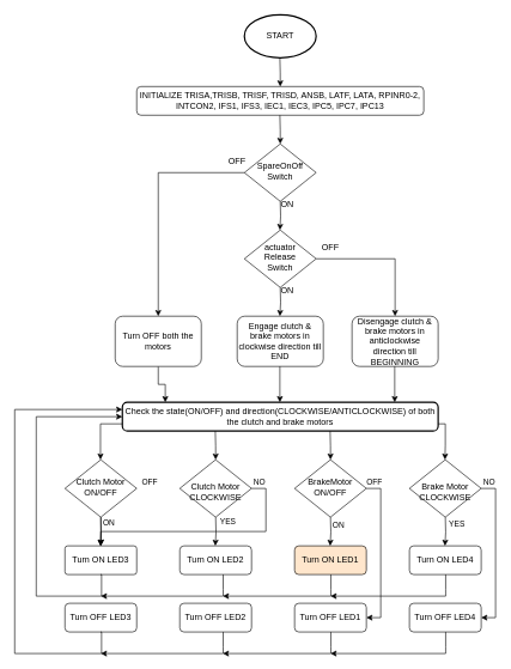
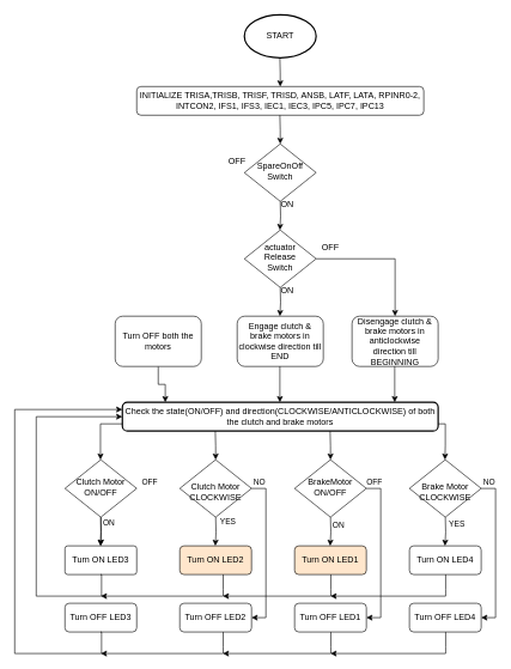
  <mxCell id="0" />
  <mxCell id="1" parent="0" />
  <mxCell id="2" value="INITIALIZE TRISA,TRISB, TRISF, TRISD, ANSB, LATF, LATA, RPINR0-2, INTCON2, IFS1, IFS3, IEC1, IEC3, IPC5, IPC7, IPC13" style="rounded=1;whiteSpace=wrap;html=1;fontSize=12;glass=0;strokeWidth=1;shadow=0;" parent="1" vertex="1"><mxGeometry x="190" y="120" width="400" height="40" as="geometry" /></mxCell>
  <mxCell id="3" value="&lt;div&gt;SpareOnOff&lt;/div&gt;&lt;div&gt;Switch&lt;br&gt;&lt;/div&gt;" style="rhombus;whiteSpace=wrap;html=1;shadow=0;fontFamily=Helvetica;fontSize=12;align=center;strokeWidth=1;spacing=6;spacingTop=-4;" parent="1" vertex="1"><mxGeometry x="340" y="200" width="100" height="80" as="geometry" /></mxCell>
  <mxCell id="4" value="" style="edgeStyle=orthogonalEdgeStyle;rounded=0;orthogonalLoop=1;jettySize=auto;html=1;entryX=0.136;entryY=0;entryDx=0;entryDy=0;entryPerimeter=0;" parent="1" source="5" target="9" edge="1"><mxGeometry relative="1" as="geometry" /></mxCell>
  <mxCell id="5" value="Turn OFF both the motors" style="rounded=1;whiteSpace=wrap;html=1;fontSize=12;glass=0;strokeWidth=1;shadow=0;" parent="1" vertex="1"><mxGeometry x="160" y="440" width="120" height="70" as="geometry" /></mxCell>
  <mxCell id="6" value="&lt;div&gt;actuator&lt;/div&gt;&lt;div&gt;Release&lt;/div&gt;&lt;div&gt;Switch&lt;/div&gt;" style="rhombus;whiteSpace=wrap;html=1;shadow=0;fontFamily=Helvetica;fontSize=12;align=center;strokeWidth=1;spacing=6;spacingTop=-4;" parent="1" vertex="1"><mxGeometry x="340" y="320" width="100" height="80" as="geometry" /></mxCell>
  <mxCell id="7" value="Engage clutch &amp;amp; brake motors in clockwise direction till END" style="rounded=1;whiteSpace=wrap;html=1;fontSize=12;glass=0;strokeWidth=1;shadow=0;" parent="1" vertex="1"><mxGeometry x="330" y="440" width="120" height="70" as="geometry" /></mxCell>
  <mxCell id="8" value="Disengage clutch &amp;amp; brake motors in anticlockwise direction till BEGINNING" style="rounded=1;whiteSpace=wrap;html=1;fontSize=12;glass=0;strokeWidth=1;shadow=0;" parent="1" vertex="1"><mxGeometry x="490" y="440" width="120" height="70" as="geometry" /></mxCell>
  <mxCell id="9" value="Check the state(ON/OFF) and direction(CLOCKWISE/ANTICLOCKWISE) of both the clutch and brake motors" style="rounded=1;whiteSpace=wrap;html=1;absoluteArcSize=1;arcSize=14;strokeWidth=2;" parent="1" vertex="1"><mxGeometry x="170" y="560" width="440" height="40" as="geometry" /></mxCell>
  <mxCell id="10" value="" style="edgeStyle=orthogonalEdgeStyle;rounded=0;orthogonalLoop=1;jettySize=auto;html=1;" parent="1" source="11" target="16" edge="1"><mxGeometry relative="1" as="geometry" /></mxCell>
  <mxCell id="11" value="Clutch Motor ON/OFF" style="rhombus;whiteSpace=wrap;html=1;shadow=0;fontFamily=Helvetica;fontSize=12;align=center;strokeWidth=1;spacing=6;spacingTop=-4;" parent="1" vertex="1"><mxGeometry x="90" y="640" width="100" height="80" as="geometry" /></mxCell>
  <mxCell id="12" value="&lt;div&gt;&lt;br&gt;&lt;/div&gt;&lt;div&gt;Clutch Motor&lt;/div&gt;&lt;div&gt;CLOCKWISE&lt;br&gt;&lt;/div&gt;" style="rhombus;whiteSpace=wrap;html=1;shadow=0;fontFamily=Helvetica;fontSize=12;align=center;strokeWidth=1;spacing=6;spacingTop=-4;" parent="1" vertex="1"><mxGeometry x="250" y="640" width="100" height="80" as="geometry" /></mxCell>
  <mxCell id="13" value="&lt;div&gt;BrakeMotor&lt;/div&gt;ON/OFF" style="rhombus;whiteSpace=wrap;html=1;shadow=0;fontFamily=Helvetica;fontSize=12;align=center;strokeWidth=1;spacing=6;spacingTop=-4;" parent="1" vertex="1"><mxGeometry x="410" y="640" width="100" height="80" as="geometry" /></mxCell>
  <mxCell id="14" value="&lt;div&gt;&lt;br&gt;&lt;/div&gt;&lt;div&gt;Brake Motor&lt;/div&gt;CLOCKWISE" style="rhombus;whiteSpace=wrap;html=1;shadow=0;fontFamily=Helvetica;fontSize=12;align=center;strokeWidth=1;spacing=6;spacingTop=-4;" parent="1" vertex="1"><mxGeometry x="570" y="640" width="100" height="80" as="geometry" /></mxCell>
  <mxCell id="15" value="START" style="strokeWidth=2;html=1;shape=mxgraph.flowchart.start_1;whiteSpace=wrap;" parent="1" vertex="1"><mxGeometry x="340" y="20" width="100" height="60" as="geometry" /></mxCell>
  <mxCell id="16" value="Turn ON LED3" style="rounded=1;whiteSpace=wrap;html=1;fontSize=12;glass=0;strokeWidth=1;shadow=0;arcSize=10;" parent="1" vertex="1"><mxGeometry x="90" y="760" width="100" height="40" as="geometry" /></mxCell>
- <mxCell id="17" value="Turn ON LED2" style="rounded=1;whiteSpace=wrap;html=1;fontSize=12;glass=0;strokeWidth=1;shadow=0;" parent="1" vertex="1"><mxGeometry x="250" y="760" width="100" height="40" as="geometry" /></mxCell>
+ <mxCell id="17" value="Turn ON LED2" style="rounded=1;whiteSpace=wrap;html=1;fontSize=12;glass=0;strokeWidth=1;shadow=0;fillColor=#ffe6cc;" parent="1" vertex="1"><mxGeometry x="250" y="760" width="100" height="40" as="geometry" /></mxCell>
  <mxCell id="18" value="Turn ON LED1" style="rounded=1;whiteSpace=wrap;html=1;fontSize=12;glass=0;strokeWidth=1;shadow=0;fillColor=#ffe6cc;" parent="1" vertex="1"><mxGeometry x="410" y="760" width="100" height="40" as="geometry" /></mxCell>
  <mxCell id="19" value="Turn ON LED4" style="rounded=1;whiteSpace=wrap;html=1;fontSize=12;glass=0;strokeWidth=1;shadow=0;" parent="1" vertex="1"><mxGeometry x="570" y="760" width="100" height="40" as="geometry" /></mxCell>
  <mxCell id="20" value="Turn OFF LED3" style="rounded=1;whiteSpace=wrap;html=1;fontSize=12;glass=0;strokeWidth=1;shadow=0;" parent="1" vertex="1"><mxGeometry x="90" y="840" width="100" height="40" as="geometry" /></mxCell>
  <mxCell id="21" value="Turn OFF LED2" style="rounded=1;whiteSpace=wrap;html=1;fontSize=12;glass=0;strokeWidth=1;shadow=0;" parent="1" vertex="1"><mxGeometry x="250" y="840" width="100" height="40" as="geometry" /></mxCell>
  <mxCell id="22" value="Turn OFF LED1" style="rounded=1;whiteSpace=wrap;html=1;fontSize=12;glass=0;strokeWidth=1;shadow=0;" parent="1" vertex="1"><mxGeometry x="410" y="840" width="100" height="40" as="geometry" /></mxCell>
  <mxCell id="23" value="Turn OFF LED4" style="rounded=1;whiteSpace=wrap;html=1;fontSize=12;glass=0;strokeWidth=1;shadow=0;" parent="1" vertex="1"><mxGeometry x="570" y="840" width="100" height="40" as="geometry" /></mxCell>
  <mxCell id="24" value="" style="edgeStyle=orthogonalEdgeStyle;rounded=0;orthogonalLoop=1;jettySize=auto;html=1;entryX=0.136;entryY=0;entryDx=0;entryDy=0;entryPerimeter=0;" parent="1" edge="1"><mxGeometry relative="1" as="geometry"><mxPoint x="389.5" y="510" as="sourcePoint" /><mxPoint x="389.5" y="560" as="targetPoint" /></mxGeometry></mxCell>
  <mxCell id="25" value="" style="edgeStyle=orthogonalEdgeStyle;rounded=0;orthogonalLoop=1;jettySize=auto;html=1;entryX=0.136;entryY=0;entryDx=0;entryDy=0;entryPerimeter=0;" parent="1" edge="1"><mxGeometry relative="1" as="geometry"><mxPoint x="549.5" y="510" as="sourcePoint" /><mxPoint x="549.5" y="560" as="targetPoint" /></mxGeometry></mxCell>
  <mxCell id="26" value="" style="edgeStyle=orthogonalEdgeStyle;rounded=0;orthogonalLoop=1;jettySize=auto;html=1;entryX=0.136;entryY=0;entryDx=0;entryDy=0;entryPerimeter=0;" parent="1" source="9" edge="1"><mxGeometry relative="1" as="geometry"><mxPoint x="139.5" y="590" as="sourcePoint" /><mxPoint x="139.5" y="640" as="targetPoint" /><Array as="points"><mxPoint x="140" y="590" /></Array></mxGeometry></mxCell>
  <mxCell id="27" value="" style="edgeStyle=orthogonalEdgeStyle;rounded=0;orthogonalLoop=1;jettySize=auto;html=1;entryX=0.136;entryY=0;entryDx=0;entryDy=0;entryPerimeter=0;exitX=1;exitY=0.75;exitDx=0;exitDy=0;" parent="1" source="9" edge="1"><mxGeometry relative="1" as="geometry"><mxPoint x="619.5" y="590" as="sourcePoint" /><mxPoint x="619.5" y="640" as="targetPoint" /><Array as="points"><mxPoint x="620" y="590" /><mxPoint x="620" y="620" /></Array></mxGeometry></mxCell>
  <mxCell id="28" value="" style="edgeStyle=orthogonalEdgeStyle;rounded=0;orthogonalLoop=1;jettySize=auto;html=1;" parent="1" edge="1"><mxGeometry relative="1" as="geometry"><mxPoint x="299.5" y="600" as="sourcePoint" /><mxPoint x="300" y="640" as="targetPoint" /></mxGeometry></mxCell>
  <mxCell id="29" value="" style="edgeStyle=orthogonalEdgeStyle;rounded=0;orthogonalLoop=1;jettySize=auto;html=1;" parent="1" edge="1"><mxGeometry relative="1" as="geometry"><mxPoint x="459.5" y="600" as="sourcePoint" /><mxPoint x="460" y="640" as="targetPoint" /></mxGeometry></mxCell>
  <mxCell id="30" value="" style="edgeStyle=orthogonalEdgeStyle;rounded=0;orthogonalLoop=1;jettySize=auto;html=1;entryX=0.136;entryY=0;entryDx=0;entryDy=0;entryPerimeter=0;" parent="1" edge="1"><mxGeometry relative="1" as="geometry"><mxPoint x="140" y="720" as="sourcePoint" /><mxPoint x="139.5" y="760" as="targetPoint" /></mxGeometry></mxCell>
  <mxCell id="31" value="ON" style="edgeLabel;html=1;align=center;verticalAlign=middle;resizable=0;points=[];" parent="30" vertex="1" connectable="0"><mxGeometry x="-0.657" y="-2" relative="1" as="geometry"><mxPoint x="12" as="offset" /></mxGeometry></mxCell>
  <mxCell id="32" value="" style="edgeStyle=orthogonalEdgeStyle;rounded=0;orthogonalLoop=1;jettySize=auto;html=1;entryX=0.136;entryY=0;entryDx=0;entryDy=0;entryPerimeter=0;" parent="1" edge="1"><mxGeometry relative="1" as="geometry"><mxPoint x="300" y="720" as="sourcePoint" /><mxPoint x="299.5" y="760" as="targetPoint" /></mxGeometry></mxCell>
  <mxCell id="33" value="" style="edgeStyle=orthogonalEdgeStyle;rounded=0;orthogonalLoop=1;jettySize=auto;html=1;entryX=0.136;entryY=0;entryDx=0;entryDy=0;entryPerimeter=0;" parent="1" edge="1"><mxGeometry relative="1" as="geometry"><mxPoint x="460" y="720" as="sourcePoint" /><mxPoint x="459.5" y="760" as="targetPoint" /></mxGeometry></mxCell>
  <mxCell id="34" value="" style="edgeStyle=orthogonalEdgeStyle;rounded=0;orthogonalLoop=1;jettySize=auto;html=1;entryX=0.136;entryY=0;entryDx=0;entryDy=0;entryPerimeter=0;" parent="1" edge="1"><mxGeometry relative="1" as="geometry"><mxPoint x="620" y="720" as="sourcePoint" /><mxPoint x="619.5" y="760" as="targetPoint" /></mxGeometry></mxCell>
- <mxCell id="35" value="" style="edgeStyle=orthogonalEdgeStyle;rounded=0;orthogonalLoop=1;jettySize=auto;html=1;exitX=1;exitY=0.5;exitDx=0;exitDy=0;" parent="1" source="12" target="16" edge="1"><mxGeometry relative="1" as="geometry"><mxPoint x="370" y="680" as="sourcePoint" /><mxPoint x="370" y="860" as="targetPoint" /></mxGeometry></mxCell>
+ <mxCell id="35" value="" style="edgeStyle=orthogonalEdgeStyle;rounded=0;orthogonalLoop=1;jettySize=auto;html=1;exitX=1;exitY=0.5;exitDx=0;exitDy=0;entryX=1;entryY=0.5;entryDx=0;entryDy=0;" parent="1" source="12" target="21" edge="1"><mxGeometry relative="1" as="geometry"><mxPoint x="370" y="680" as="sourcePoint" /><mxPoint x="370" y="860" as="targetPoint" /></mxGeometry></mxCell>
  <mxCell id="36" value="" style="edgeStyle=orthogonalEdgeStyle;rounded=0;orthogonalLoop=1;jettySize=auto;html=1;exitX=1;exitY=0.5;exitDx=0;exitDy=0;entryX=1;entryY=0.5;entryDx=0;entryDy=0;" parent="1" source="13" target="22" edge="1"><mxGeometry relative="1" as="geometry"><mxPoint x="530" y="680" as="sourcePoint" /><mxPoint x="530" y="860" as="targetPoint" /></mxGeometry></mxCell>
  <mxCell id="37" value="" style="edgeStyle=orthogonalEdgeStyle;rounded=0;orthogonalLoop=1;jettySize=auto;html=1;exitX=1;exitY=0.5;exitDx=0;exitDy=0;entryX=1;entryY=0.5;entryDx=0;entryDy=0;" parent="1" source="14" target="23" edge="1"><mxGeometry relative="1" as="geometry"><mxPoint x="690" y="680" as="sourcePoint" /><mxPoint x="690" y="860" as="targetPoint" /></mxGeometry></mxCell>
  <mxCell id="38" value="YES" style="edgeLabel;html=1;align=center;verticalAlign=middle;resizable=0;points=[];" parent="1" vertex="1" connectable="0"><mxGeometry x="320" y="730" as="geometry"><mxPoint x="-4" y="-5" as="offset" /></mxGeometry></mxCell>
  <mxCell id="39" value="ON" style="edgeLabel;html=1;align=center;verticalAlign=middle;resizable=0;points=[];" parent="1" vertex="1" connectable="0"><mxGeometry x="470" y="730" as="geometry" /></mxCell>
  <mxCell id="40" value="YES" style="edgeLabel;html=1;align=center;verticalAlign=middle;resizable=0;points=[];" parent="1" vertex="1" connectable="0"><mxGeometry x="640" y="730" as="geometry"><mxPoint x="-5" y="-2" as="offset" /></mxGeometry></mxCell>
  <mxCell id="41" value="NO" style="edgeLabel;html=1;align=center;verticalAlign=middle;resizable=0;points=[];" parent="1" vertex="1" connectable="0"><mxGeometry x="690" y="676" as="geometry"><mxPoint x="-10" y="-6" as="offset" /></mxGeometry></mxCell>
  <mxCell id="42" value="OFF" style="edgeLabel;html=1;align=center;verticalAlign=middle;resizable=0;points=[];" parent="1" vertex="1" connectable="0"><mxGeometry x="530" y="676" as="geometry"><mxPoint x="-10" y="-6" as="offset" /></mxGeometry></mxCell>
  <mxCell id="43" value="NO" style="edgeLabel;html=1;align=center;verticalAlign=middle;resizable=0;points=[];" parent="1" vertex="1" connectable="0"><mxGeometry x="370" y="676" as="geometry"><mxPoint x="-10" y="-6" as="offset" /></mxGeometry></mxCell>
  <mxCell id="44" value="OFF" style="edgeLabel;html=1;align=center;verticalAlign=middle;resizable=0;points=[];" parent="1" vertex="1" connectable="0"><mxGeometry x="230" y="680" as="geometry"><mxPoint x="-23" y="-9" as="offset" /></mxGeometry></mxCell>
  <mxCell id="45" value="" style="edgeStyle=orthogonalEdgeStyle;rounded=0;orthogonalLoop=1;jettySize=auto;html=1;" parent="1" edge="1"><mxGeometry relative="1" as="geometry"><mxPoint x="139.5" y="800" as="sourcePoint" /><mxPoint x="170" y="580" as="targetPoint" /><Array as="points"><mxPoint x="141" y="800" /><mxPoint x="141" y="830" /><mxPoint x="50" y="830" /><mxPoint x="50" y="580" /></Array></mxGeometry></mxCell>
  <mxCell id="46" value="" style="rounded=0;orthogonalLoop=1;jettySize=auto;html=1;edgeStyle=orthogonalEdgeStyle;" parent="1" edge="1"><mxGeometry relative="1" as="geometry"><mxPoint x="310.5" y="800" as="sourcePoint" /><mxPoint x="140" y="830" as="targetPoint" /><Array as="points"><mxPoint x="310.5" y="821" /><mxPoint x="310.5" y="821" /></Array></mxGeometry></mxCell>
  <mxCell id="47" value="" style="rounded=0;orthogonalLoop=1;jettySize=auto;html=1;edgeStyle=orthogonalEdgeStyle;" parent="1" edge="1"><mxGeometry relative="1" as="geometry"><mxPoint x="460.5" y="800" as="sourcePoint" /><mxPoint x="310" y="830" as="targetPoint" /><Array as="points"><mxPoint x="460.5" y="821" /><mxPoint x="460.5" y="821" /></Array></mxGeometry></mxCell>
  <mxCell id="48" value="" style="rounded=0;orthogonalLoop=1;jettySize=auto;html=1;edgeStyle=orthogonalEdgeStyle;" parent="1" edge="1"><mxGeometry relative="1" as="geometry"><mxPoint x="620.5" y="800" as="sourcePoint" /><mxPoint x="460" y="830" as="targetPoint" /><Array as="points"><mxPoint x="620.5" y="821" /><mxPoint x="620.5" y="821" /></Array></mxGeometry></mxCell>
  <mxCell id="49" value="" style="rounded=0;orthogonalLoop=1;jettySize=auto;html=1;edgeStyle=orthogonalEdgeStyle;" parent="1" edge="1"><mxGeometry relative="1" as="geometry"><mxPoint x="620.5" y="880" as="sourcePoint" /><mxPoint x="460" y="910" as="targetPoint" /><Array as="points"><mxPoint x="620.5" y="901" /><mxPoint x="620.5" y="901" /></Array></mxGeometry></mxCell>
  <mxCell id="50" value="" style="rounded=0;orthogonalLoop=1;jettySize=auto;html=1;edgeStyle=orthogonalEdgeStyle;" parent="1" edge="1"><mxGeometry relative="1" as="geometry"><mxPoint x="460.5" y="880" as="sourcePoint" /><mxPoint x="310" y="910" as="targetPoint" /><Array as="points"><mxPoint x="460.5" y="901" /><mxPoint x="460.5" y="901" /></Array></mxGeometry></mxCell>
  <mxCell id="51" value="" style="rounded=0;orthogonalLoop=1;jettySize=auto;html=1;edgeStyle=orthogonalEdgeStyle;" parent="1" edge="1"><mxGeometry relative="1" as="geometry"><mxPoint x="310.5" y="880" as="sourcePoint" /><mxPoint x="140" y="910" as="targetPoint" /><Array as="points"><mxPoint x="310.5" y="901" /><mxPoint x="310.5" y="901" /></Array></mxGeometry></mxCell>
  <mxCell id="52" value="" style="edgeStyle=orthogonalEdgeStyle;rounded=0;orthogonalLoop=1;jettySize=auto;html=1;entryX=0;entryY=0.25;entryDx=0;entryDy=0;" parent="1" target="9" edge="1"><mxGeometry relative="1" as="geometry"><mxPoint x="139.5" y="880" as="sourcePoint" /><mxPoint x="170" y="660" as="targetPoint" /><Array as="points"><mxPoint x="141" y="880" /><mxPoint x="141" y="910" /><mxPoint x="20" y="910" /><mxPoint x="20" y="570" /></Array></mxGeometry></mxCell>
  <mxCell id="53" value="" style="edgeStyle=orthogonalEdgeStyle;rounded=0;orthogonalLoop=1;jettySize=auto;html=1;" parent="1" edge="1"><mxGeometry relative="1" as="geometry"><mxPoint x="389.5" y="160" as="sourcePoint" /><mxPoint x="390" y="200" as="targetPoint" /></mxGeometry></mxCell>
  <mxCell id="54" value="" style="edgeStyle=orthogonalEdgeStyle;rounded=0;orthogonalLoop=1;jettySize=auto;html=1;entryX=0.136;entryY=0;entryDx=0;entryDy=0;entryPerimeter=0;" parent="1" edge="1"><mxGeometry relative="1" as="geometry"><mxPoint x="390" y="400" as="sourcePoint" /><mxPoint x="389.5" y="440" as="targetPoint" /></mxGeometry></mxCell>
  <mxCell id="55" value="" style="edgeStyle=orthogonalEdgeStyle;rounded=0;orthogonalLoop=1;jettySize=auto;html=1;entryX=0.136;entryY=0;entryDx=0;entryDy=0;entryPerimeter=0;" parent="1" edge="1"><mxGeometry relative="1" as="geometry"><mxPoint x="390" y="280" as="sourcePoint" /><mxPoint x="389.5" y="320" as="targetPoint" /></mxGeometry></mxCell>
  <mxCell id="56" value="" style="edgeStyle=orthogonalEdgeStyle;rounded=0;orthogonalLoop=1;jettySize=auto;html=1;entryX=0.5;entryY=0;entryDx=0;entryDy=0;" parent="1" target="8" edge="1"><mxGeometry relative="1" as="geometry"><mxPoint x="440" y="360" as="sourcePoint" /><mxPoint x="590" y="410" as="targetPoint" /><Array as="points"><mxPoint x="550" y="360" /></Array></mxGeometry></mxCell>
- <mxCell id="57" value="" style="edgeStyle=orthogonalEdgeStyle;rounded=0;orthogonalLoop=1;jettySize=auto;html=1;entryX=0.5;entryY=0;entryDx=0;entryDy=0;exitX=0;exitY=0.5;exitDx=0;exitDy=0;" parent="1" source="3" target="5" edge="1"><mxGeometry relative="1" as="geometry"><mxPoint x="310" y="240" as="sourcePoint" /><mxPoint x="230" y="290" as="targetPoint" /></mxGeometry></mxCell>
  <mxCell id="58" value="OFF" style="text;html=1;align=center;verticalAlign=middle;whiteSpace=wrap;rounded=0;" parent="1" vertex="1"><mxGeometry x="300" y="210" width="60" height="30" as="geometry" /></mxCell>
  <mxCell id="59" value="OFF" style="text;html=1;align=center;verticalAlign=middle;whiteSpace=wrap;rounded=0;" parent="1" vertex="1"><mxGeometry x="430" y="330" width="60" height="30" as="geometry" /></mxCell>
  <mxCell id="60" value="ON" style="text;html=1;align=center;verticalAlign=middle;whiteSpace=wrap;rounded=0;" parent="1" vertex="1"><mxGeometry x="370" y="270" width="60" height="30" as="geometry" /></mxCell>
  <mxCell id="61" value="ON" style="text;html=1;align=center;verticalAlign=middle;whiteSpace=wrap;rounded=0;" parent="1" vertex="1"><mxGeometry x="370" y="390" width="60" height="30" as="geometry" /></mxCell>
  <mxCell id="62" value="" style="edgeStyle=orthogonalEdgeStyle;rounded=0;orthogonalLoop=1;jettySize=auto;html=1;" edge="1" parent="1"><mxGeometry relative="1" as="geometry"><mxPoint x="389.5" y="80" as="sourcePoint" /><mxPoint x="390" y="120" as="targetPoint" /></mxGeometry></mxCell>
